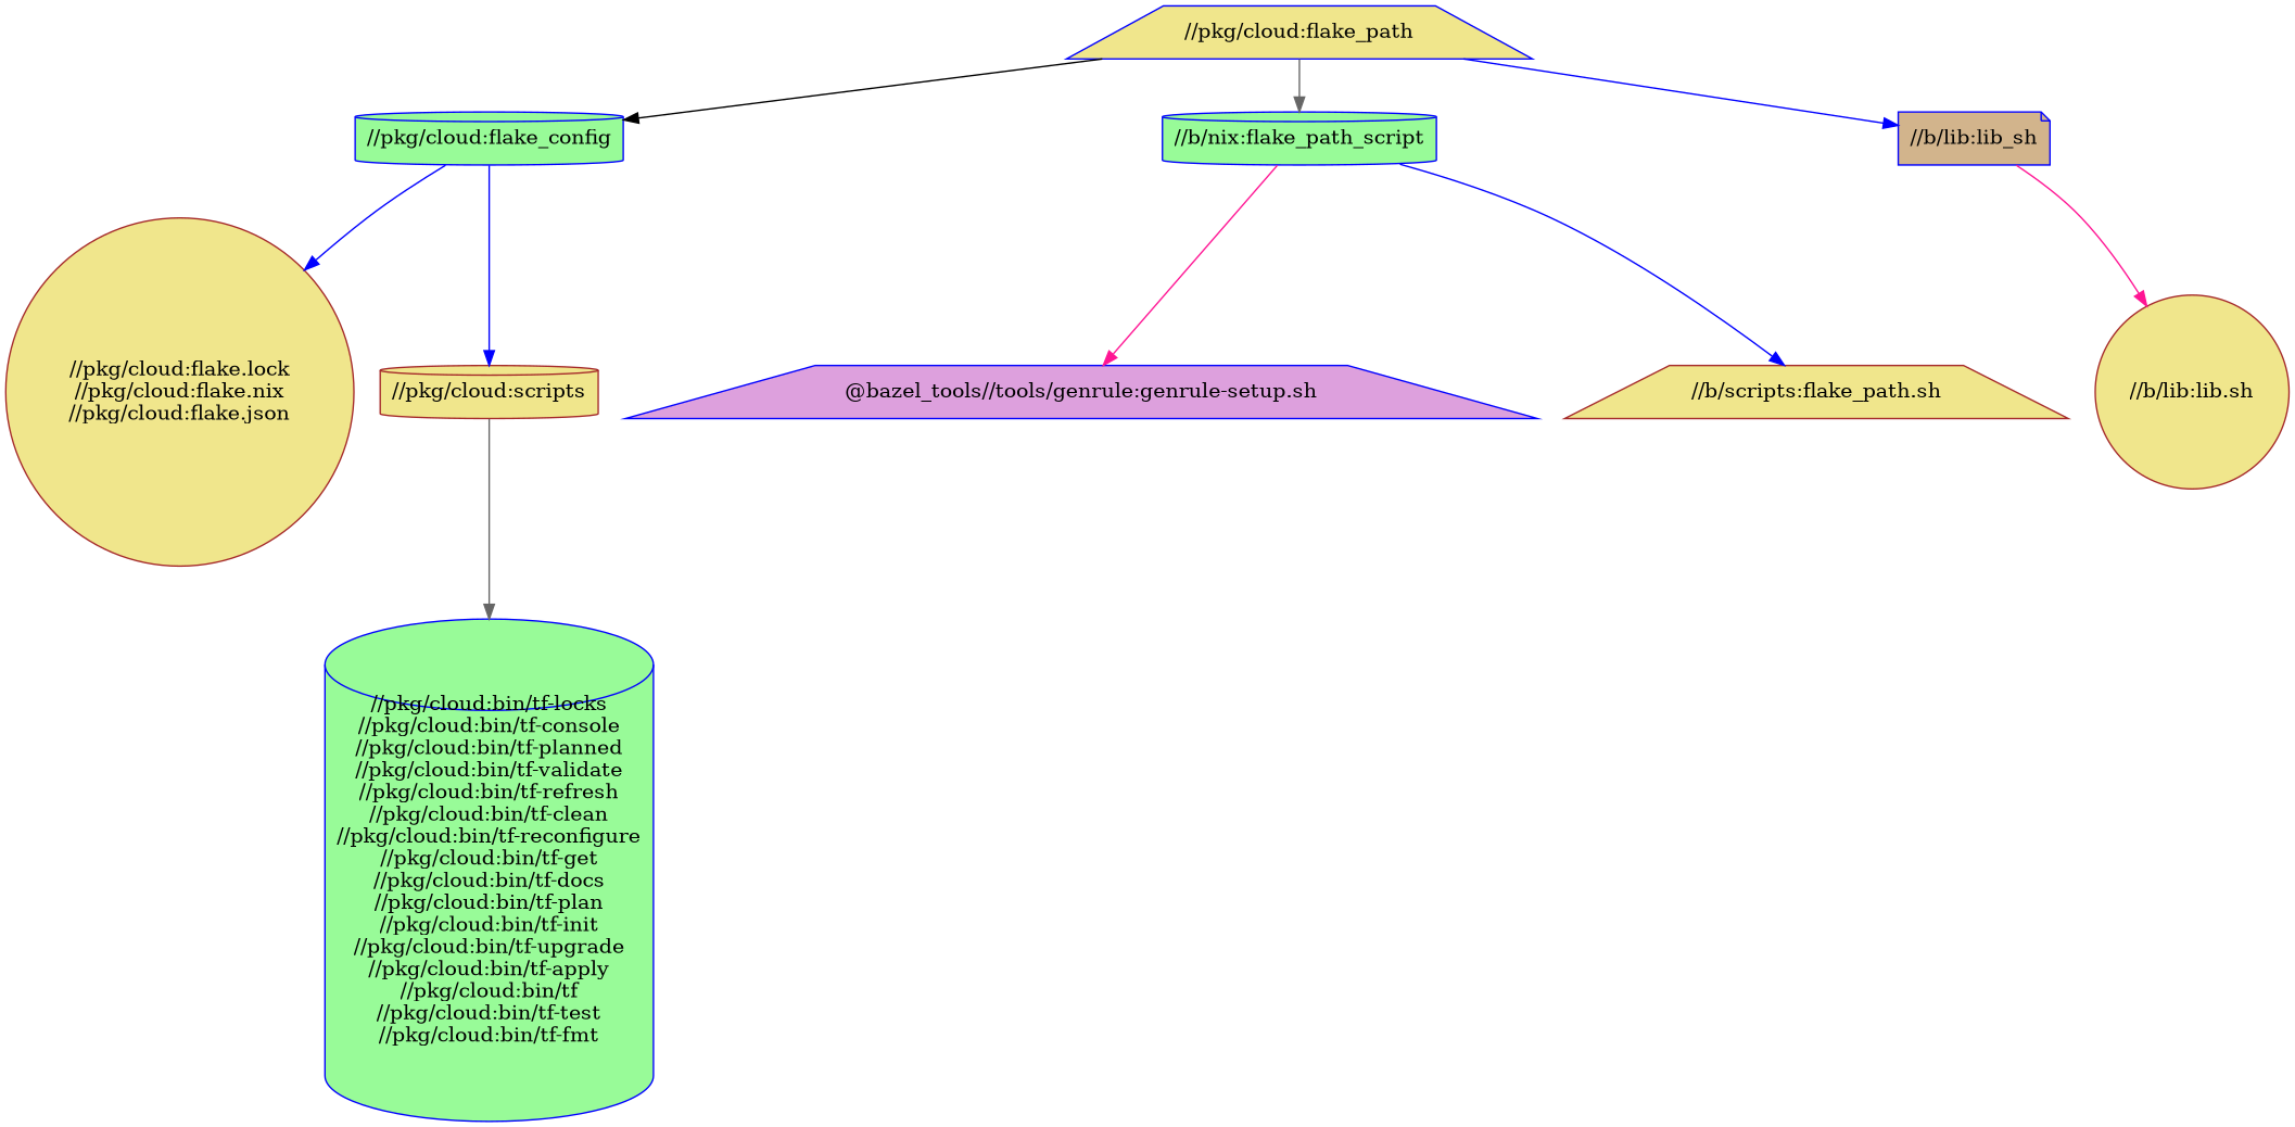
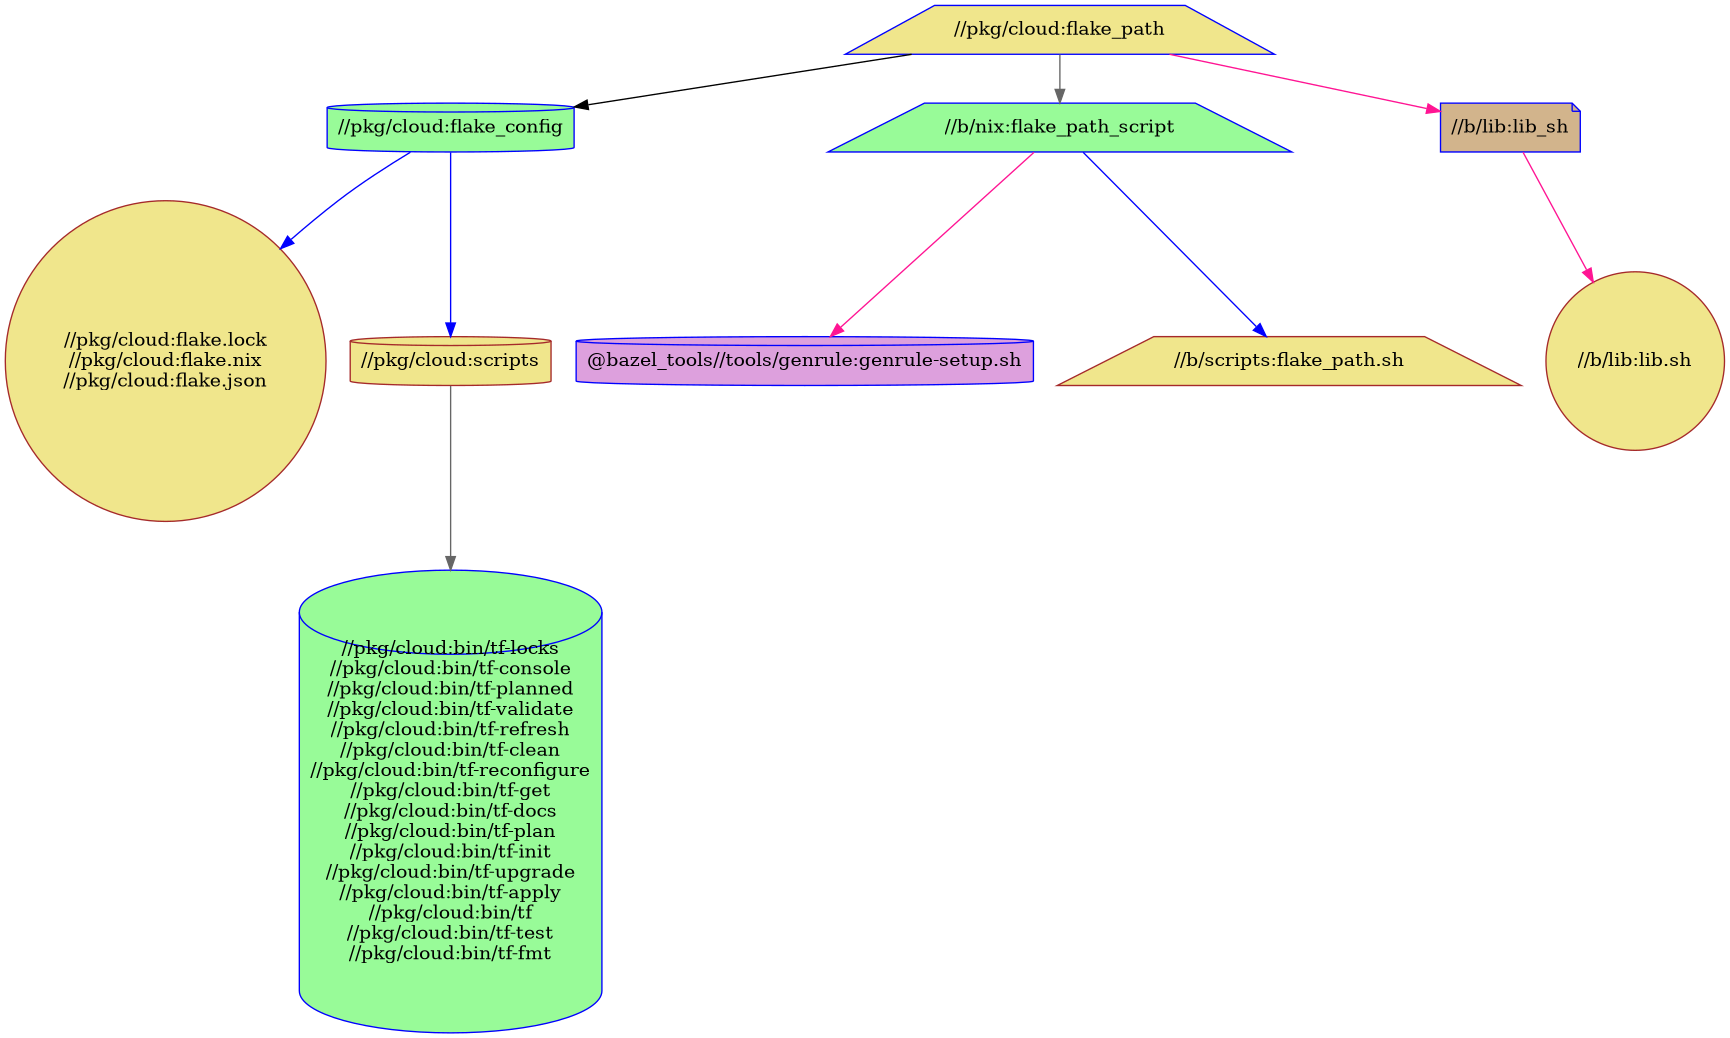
  digraph {
    node [color=blue fillcolor=khaki shape=cylinder style=filled]
    edge [color=blue]
    "//pkg/cloud:flake_config" [fillcolor=palegreen]
    "//pkg/cloud:flake_path" [shape=trapezium]
-   "//b/nix:flake_path_script" [fillcolor=palegreen]
+   "//b/nix:flake_path_script" [fillcolor=palegreen shape=trapezium]
    "//b/lib:lib_sh" [fillcolor=tan shape=note]
    "//pkg/cloud:flake.lock\n//pkg/cloud:flake.nix\n//pkg/cloud:flake.json" [color=brown shape=circle]
    "//pkg/cloud:scripts" [color=brown]
-   "@bazel_tools//tools/genrule:genrule-setup.sh" [fillcolor=plum shape=trapezium]
+   "@bazel_tools//tools/genrule:genrule-setup.sh" [fillcolor=plum]
    n8 [color=brown label="//b/scripts:flake_path.sh" shape=trapezium]
    "//b/lib:lib.sh" [color=brown shape=circle]
    "//pkg/cloud:bin/tf-locks\n//pkg/cloud:bin/tf-console\n//pkg/cloud:bin/tf-planned\n//pkg/cloud:bin/tf-validate\n//pkg/cloud:bin/tf-refresh\n//pkg/cloud:bin/tf-clean\n//pkg/cloud:bin/tf-reconfigure\n//pkg/cloud:bin/tf-get\n//pkg/cloud:bin/tf-docs\n//pkg/cloud:bin/tf-plan\n//pkg/cloud:bin/tf-init\n//pkg/cloud:bin/tf-upgrade\n//pkg/cloud:bin/tf-apply\n//pkg/cloud:bin/tf\n//pkg/cloud:bin/tf-test\n//pkg/cloud:bin/tf-fmt" [fillcolor=palegreen]
    "//pkg/cloud:flake_config" -> "//pkg/cloud:flake.lock\n//pkg/cloud:flake.nix\n//pkg/cloud:flake.json"
    "//pkg/cloud:flake_config" -> "//pkg/cloud:scripts"
    "//pkg/cloud:flake_path" -> "//pkg/cloud:flake_config" [color=black]
    "//pkg/cloud:flake_path" -> "//b/nix:flake_path_script" [color=gray40]
-   "//pkg/cloud:flake_path" -> "//b/lib:lib_sh"
+   "//pkg/cloud:flake_path" -> "//b/lib:lib_sh" [color=deeppink]
    "//b/nix:flake_path_script" -> "@bazel_tools//tools/genrule:genrule-setup.sh" [color=deeppink]
    "//b/nix:flake_path_script" -> n8
    "//b/lib:lib_sh" -> "//b/lib:lib.sh" [color=deeppink]
    "//pkg/cloud:scripts" -> "//pkg/cloud:bin/tf-locks\n//pkg/cloud:bin/tf-console\n//pkg/cloud:bin/tf-planned\n//pkg/cloud:bin/tf-validate\n//pkg/cloud:bin/tf-refresh\n//pkg/cloud:bin/tf-clean\n//pkg/cloud:bin/tf-reconfigure\n//pkg/cloud:bin/tf-get\n//pkg/cloud:bin/tf-docs\n//pkg/cloud:bin/tf-plan\n//pkg/cloud:bin/tf-init\n//pkg/cloud:bin/tf-upgrade\n//pkg/cloud:bin/tf-apply\n//pkg/cloud:bin/tf\n//pkg/cloud:bin/tf-test\n//pkg/cloud:bin/tf-fmt" [color=gray40]
  }
